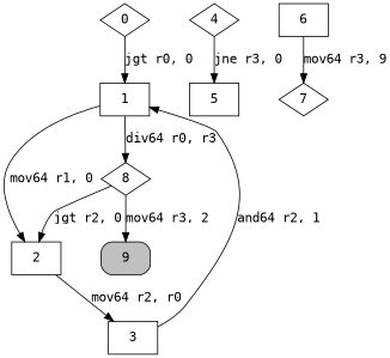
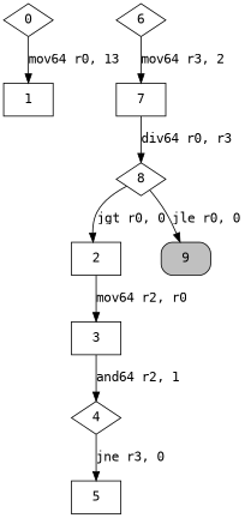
  digraph {
    node [fontname=monospace shape=box]
    edge [fontname=monospace]
    0 [shape=diamond]
    1
    2
    3
    4 [shape=diamond]
    5
    8 [shape=diamond]
    9 [fillcolor=grey style="rounded,filled"]
-   6
-   7 [shape=diamond]
-   0 -> 1 [label="jgt r0, 0"]
-   1 -> 2 [label="mov64 r1, 0"]
+   6 [shape=diamond]
+   7
+   0 -> 1 [label="mov64 r0, 13"]
    2 -> 3 [label="mov64 r2, r0"]
-   3 -> 1 [label="and64 r2, 1"]
+   3 -> 4 [label="and64 r2, 1"]
    4 -> 5 [label="jne r3, 0"]
-   8 -> 2 [label="jgt r2, 0"]
-   8 -> 9 [label="mov64 r3, 2"]
-   6 -> 7 [label="mov64 r3, 9"]
-   1 -> 8 [label="div64 r0, r3"]
+   8 -> 2 [label="jgt r0, 0"]
+   8 -> 9 [label="jle r0, 0"]
+   6 -> 7 [label="mov64 r3, 2"]
+   7 -> 8 [label="div64 r0, r3"]
  }
